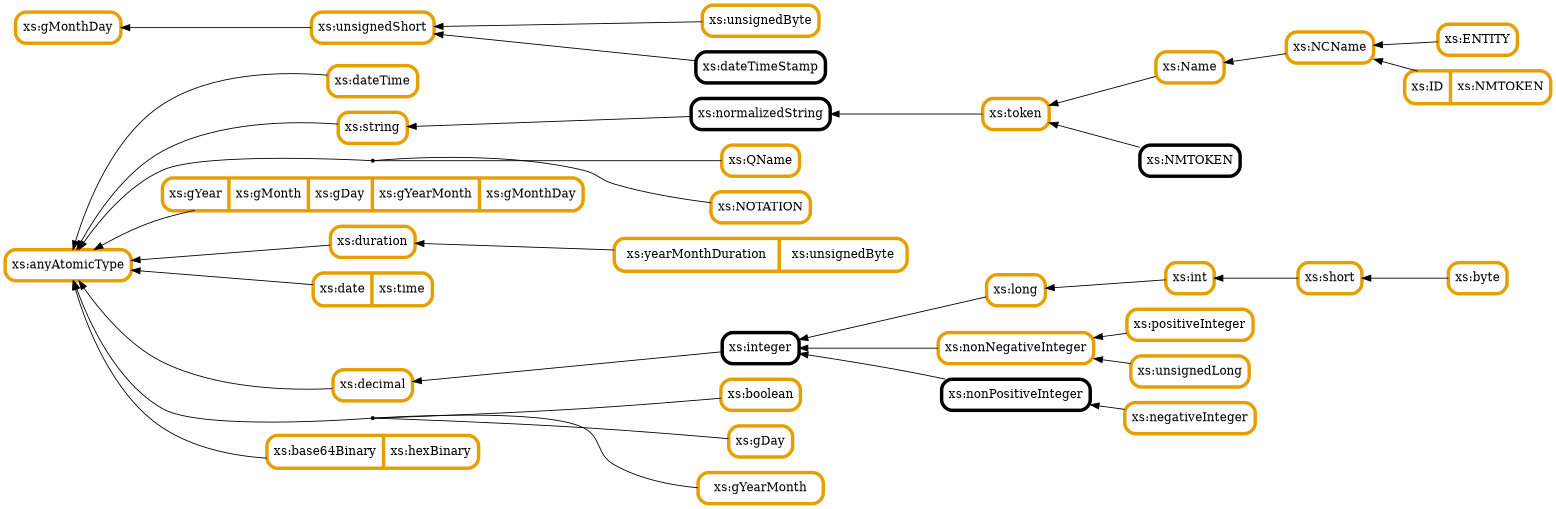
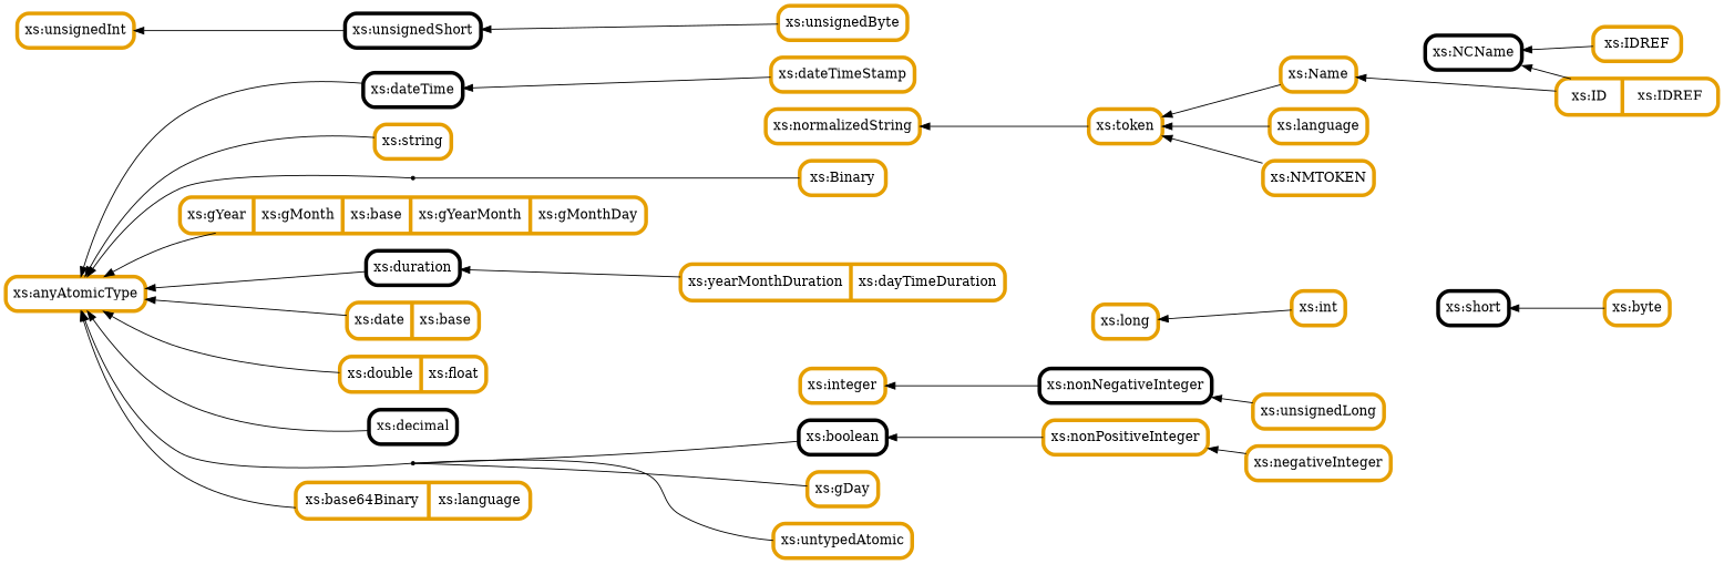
  digraph {
    rankdir=LR
    node [color="#e69f00" penwidth=4 shape=box style=rounded]
    edge [dir=back]
    n1 [label="xs:string"]
    XXX [shape=point color="" penwidth="" style=""]
-   n3 [label="xs:dateTime"]
-   n4 [color=black label="xs:normalizedString"]
-   n5 [label="xs:QName"]
-   n6 [label="xs:NOTATION"]
-   n7 [color=black label="xs:dateTimeStamp"]
+   n3 [color=black label="xs:dateTime"]
+   n4 [label="xs:normalizedString"]
+   n5 [label="xs:Binary"]
+   n7 [label="xs:dateTimeStamp"]
    n8 [label="xs:anyAtomicType"]
-   n9 [label="xs:duration"]
-   n10 [label="{xs:date|xs:time}" shape=record]
-   n12 [label="xs:decimal"]
-   n13 [label="{xs:base64Binary|xs:hexBinary}" shape=record]
-   n14 [label="{xs:gYear|xs:gMonth|xs:gDay|xs:gYearMonth|xs:gMonthDay}" shape=record]
+   n9 [color=black label="xs:duration"]
+   n10 [label="{xs:date|xs:base}" shape=record]
+   n11 [label="{xs:double|xs:float}" shape=record]
+   n12 [color=black label="xs:decimal"]
+   n13 [label="{xs:base64Binary|xs:language}" shape=record]
+   n14 [label="{xs:gYear|xs:gMonth|xs:base|xs:gYearMonth|xs:gMonthDay}" shape=record]
    ZZZ [shape=point color="" penwidth="" style=""]
-   n16 [label="{xs:yearMonthDuration|xs:unsignedByte}" shape=record]
-   n17 [color=black label="xs:integer"]
-   n18 [label="xs:gYearMonth"]
-   n19 [label="xs:boolean"]
+   n16 [label="{xs:yearMonthDuration|xs:dayTimeDuration}" shape=record]
+   n17 [label="xs:integer"]
+   n18 [label="xs:untypedAtomic"]
+   n19 [color=black label="xs:boolean"]
    n20 [label="xs:gDay"]
    n21 [label="xs:token"]
-   n22 [color=black label="xs:nonPositiveInteger"]
+   n22 [label="xs:nonPositiveInteger"]
    n23 [label="xs:long"]
-   n24 [label="xs:nonNegativeInteger"]
+   n24 [color=black label="xs:nonNegativeInteger"]
    n25 [label="xs:negativeInteger"]
    n26 [label="xs:int"]
    n27 [label="xs:unsignedLong"]
-   n28 [label="xs:positiveInteger"]
-   n29 [label="xs:short"]
+   n29 [color=black label="xs:short"]
    n30 [label="xs:byte"]
-   n31 [label="xs:gMonthDay"]
-   n32 [label="xs:unsignedShort"]
+   n31 [label="xs:unsignedInt"]
+   n32 [color=black label="xs:unsignedShort"]
    n33 [label="xs:unsignedByte"]
-   n35 [color=black label="xs:NMTOKEN"]
+   n34 [label="xs:language"]
+   n35 [label="xs:NMTOKEN"]
    n36 [label="xs:Name"]
-   n37 [label="xs:NCName"]
-   n38 [label="{xs:ID|xs:NMTOKEN}" shape=record]
-   n39 [label="xs:ENTITY"]
+   n37 [color=black label="xs:NCName"]
+   n38 [label="{xs:ID|xs:IDREF}" shape=record]
+   n39 [label="xs:IDREF"]
    subgraph sub_1 {
      rank=same
      n1
      XXX
      n3
    }
    n1 -> XXX [style=invis dir=""]
-   n1 -> n4
    XXX -> n5 [dir=none]
-   XXX -> n6 [dir=none]
    n3 -> n1 [style=invis dir=""]
-   n32 -> n7
+   n3 -> n7
    n4 -> n21
    n8 -> n1
    n8 -> XXX
    n8 -> n3
    n8 -> n9
    n8 -> n10
+   n8 -> n11
    n8 -> n12
    n8 -> n13
    n8 -> n14
    n8 -> ZZZ
    n9 -> n16
-   n12 -> n17
    ZZZ -> n18 [dir=none]
    ZZZ -> n19 [dir=none]
    ZZZ -> n20 [dir=none]
-   n17 -> n22
-   n17 -> n23
+   n19 -> n22
    n17 -> n24
+   n21 -> n34
    n21 -> n35
    n21 -> n36
    n22 -> n25
    n23 -> n26
    n24 -> n27
-   n24 -> n28
-   n26 -> n29
    n29 -> n30
    n31 -> n32
    n32 -> n33
-   n36 -> n37
+   n36 -> n38
    n37 -> n38
    n37 -> n39
  }
